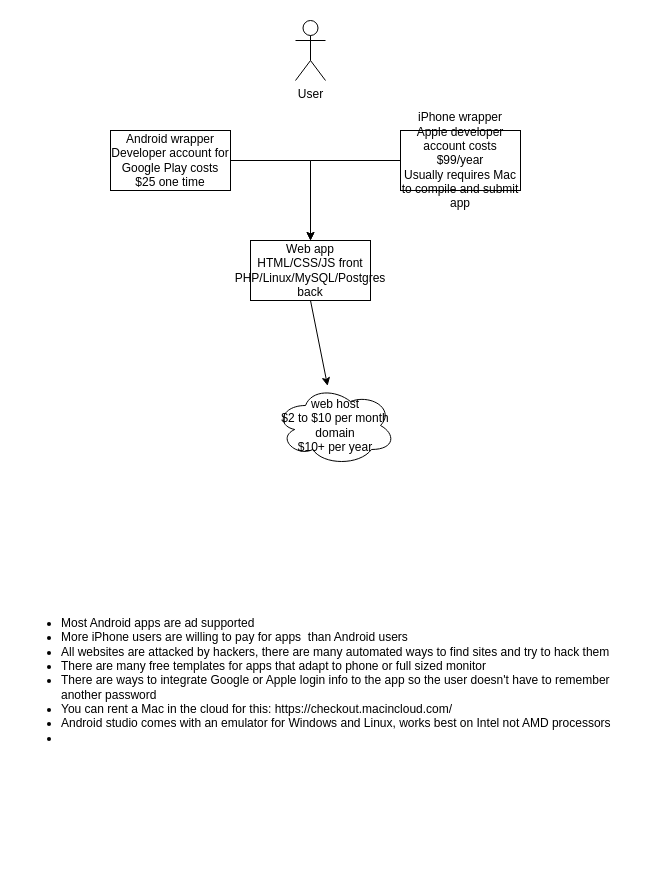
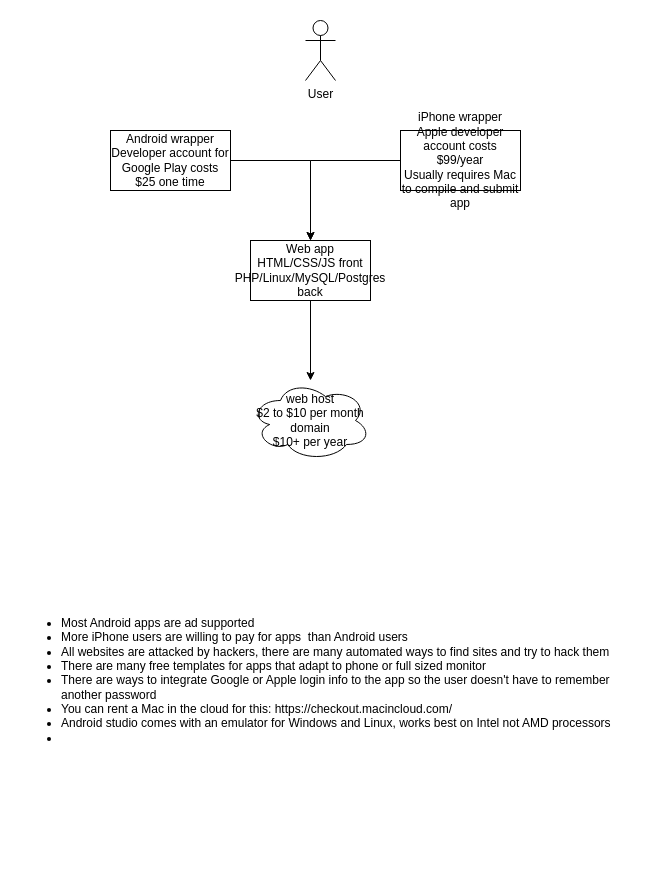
  <mxCell id="0" />
  <mxCell id="1" parent="0" />
- <mxCell id="2" value="User" style="shape=umlActor;verticalLabelPosition=bottom;verticalAlign=top;html=1;outlineConnect=0;" parent="1" vertex="1"><mxGeometry x="295" y="20" width="30" height="60" as="geometry" /></mxCell>
- <mxCell id="3" value="web host&lt;br&gt;$2 to $10 per month&lt;br&gt;domain&lt;br&gt;$10+ per year" style="ellipse;shape=cloud;whiteSpace=wrap;html=1;" parent="1" vertex="1"><mxGeometry x="275" y="385" width="120" height="80" as="geometry" /></mxCell>
+ <mxCell id="2" value="User" style="shape=umlActor;verticalLabelPosition=bottom;verticalAlign=top;html=1;outlineConnect=0;" parent="1" vertex="1"><mxGeometry x="305" y="20" width="30" height="60" as="geometry" /></mxCell>
+ <mxCell id="3" value="web host&lt;br&gt;$2 to $10 per month&lt;br&gt;domain&lt;br&gt;$10+ per year" style="ellipse;shape=cloud;whiteSpace=wrap;html=1;" parent="1" vertex="1"><mxGeometry x="250" y="380" width="120" height="80" as="geometry" /></mxCell>
  <mxCell id="4" style="edgeStyle=orthogonalEdgeStyle;rounded=0;orthogonalLoop=1;jettySize=auto;html=1;" parent="1" source="5" target="6" edge="1"><mxGeometry relative="1" as="geometry" /></mxCell>
  <mxCell id="5" value="Android wrapper&lt;br&gt;Developer account for Google Play costs $25 one time" style="rounded=0;whiteSpace=wrap;html=1;" parent="1" vertex="1"><mxGeometry x="110" y="130" width="120" height="60" as="geometry" /></mxCell>
  <mxCell id="6" value="Web app&lt;br&gt;HTML/CSS/JS front&lt;br&gt;PHP/Linux/MySQL/Postgres back" style="rounded=0;whiteSpace=wrap;html=1;" parent="1" vertex="1"><mxGeometry x="250" y="240" width="120" height="60" as="geometry" /></mxCell>
  <mxCell id="7" style="edgeStyle=orthogonalEdgeStyle;rounded=0;orthogonalLoop=1;jettySize=auto;html=1;" parent="1" source="8" target="6" edge="1"><mxGeometry relative="1" as="geometry" /></mxCell>
  <mxCell id="8" value="iPhone wrapper&lt;br&gt;Apple developer account costs $99/year&lt;br&gt;Usually requires Mac to compile and submit app" style="rounded=0;whiteSpace=wrap;html=1;" parent="1" vertex="1"><mxGeometry x="400" y="130" width="120" height="60" as="geometry" /></mxCell>
  <mxCell id="9" value="" style="endArrow=classic;html=1;exitX=0.5;exitY=1;exitDx=0;exitDy=0;" parent="1" source="6" target="3" edge="1"><mxGeometry width="50" height="50" relative="1" as="geometry"><mxPoint x="310" y="310" as="sourcePoint" /><mxPoint x="360" y="190" as="targetPoint" /></mxGeometry></mxCell>
  <mxCell id="10" value="&lt;ul&gt;&lt;li style=&quot;text-align: left&quot;&gt;Most Android apps are ad supported&lt;/li&gt;&lt;li style=&quot;text-align: left&quot;&gt;More iPhone users are willing to pay for apps&amp;nbsp; than Android users&lt;/li&gt;&lt;li style=&quot;text-align: left&quot;&gt;All websites are attacked by hackers, there are many automated ways to find sites and try to hack them&lt;/li&gt;&lt;li style=&quot;text-align: left&quot;&gt;There are many free templates for apps that adapt to phone or full sized monitor&lt;/li&gt;&lt;li style=&quot;text-align: left&quot;&gt;There are ways to integrate Google or Apple login info to the app so the user doesn't have to remember another password&lt;/li&gt;&lt;li style=&quot;text-align: left&quot;&gt;You can rent a Mac in the cloud for this:&amp;nbsp;https://checkout.macincloud.com/&lt;/li&gt;&lt;li style=&quot;text-align: left&quot;&gt;Android studio comes with an emulator for Windows and Linux, works best on Intel not AMD processors&lt;/li&gt;&lt;li style=&quot;text-align: left&quot;&gt;&lt;br&gt;&lt;/li&gt;&lt;/ul&gt;" style="text;html=1;strokeColor=none;fillColor=none;align=center;verticalAlign=middle;whiteSpace=wrap;rounded=0;labelPosition=center;verticalLabelPosition=middle;" vertex="1" parent="1"><mxGeometry x="20" y="500" width="630" height="360" as="geometry" /></mxCell>
